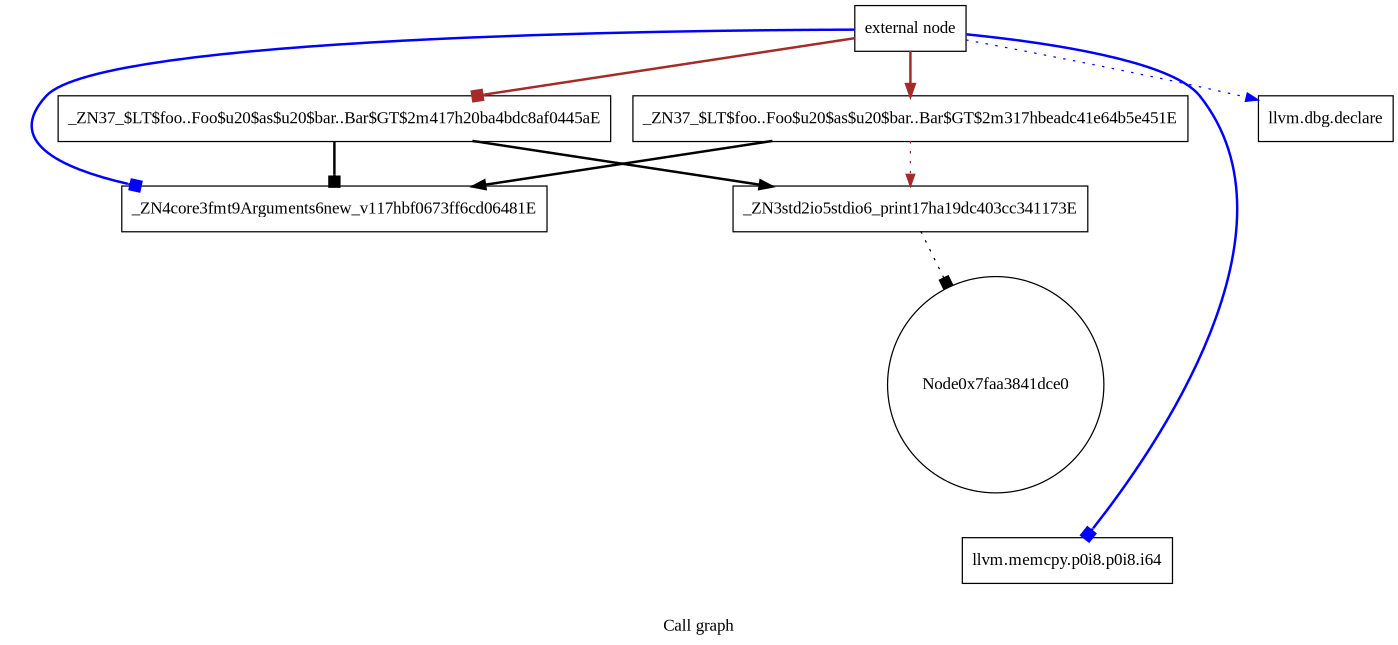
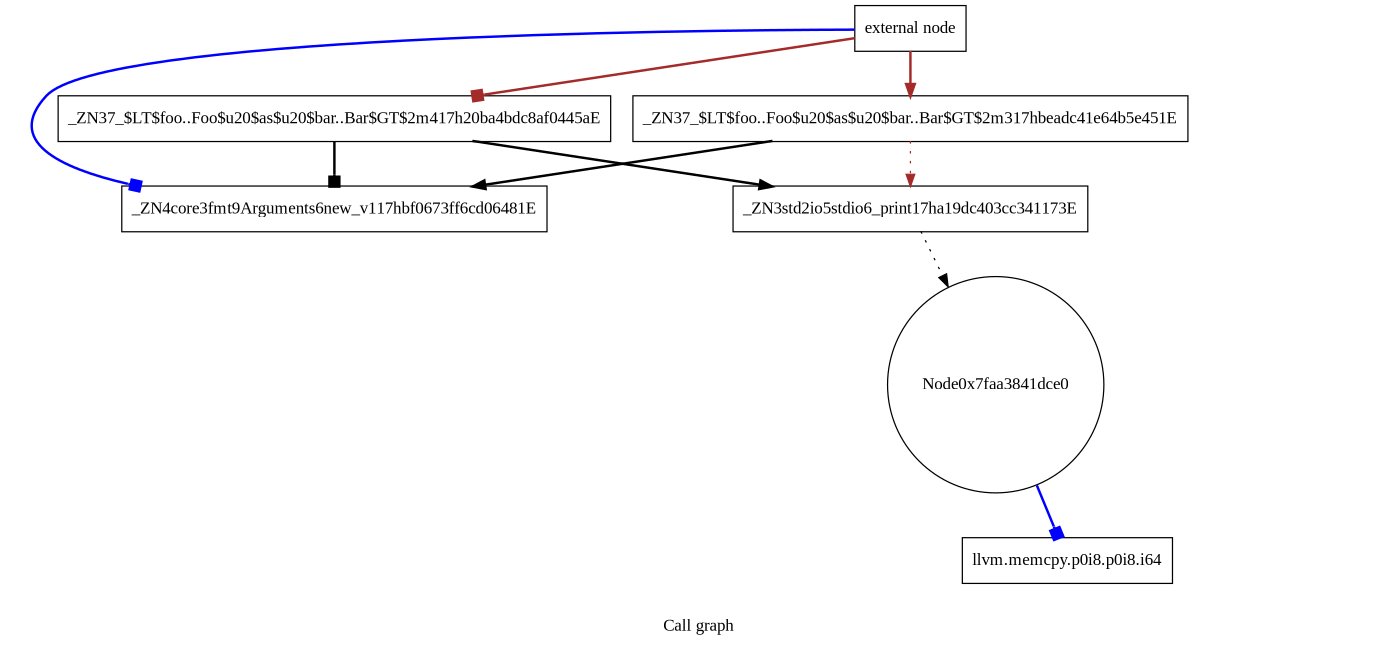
  digraph {
    fontname="Liberation Serif"
    label="Call graph"
    node [fontname="Liberation Serif" shape=record]
    edge [arrowhead=normal color=black fontname="Liberation Serif" style=bold]
    n1 [label="{external node}"]
    n2 [label="{_ZN37_$LT$foo..Foo$u20$as$u20$bar..Bar$GT$2m317hbeadc41e64b5e451E}"]
    n3 [label="{_ZN37_$LT$foo..Foo$u20$as$u20$bar..Bar$GT$2m417h20ba4bdc8af0445aE}"]
-   n4 [label="{llvm.dbg.declare}"]
    n5 [label="{llvm.memcpy.p0i8.p0i8.i64}"]
    n6 [label="{_ZN4core3fmt9Arguments6new_v117hbf0673ff6cd06481E}"]
    n7 [label="{_ZN3std2io5stdio6_print17ha19dc403cc341173E}"]
    n8 [label=Node0x7faa3841dce0 shape=circle]
    n1 -> n2 [color=brown]
    n1 -> n3 [arrowhead=box color=brown]
-   n1 -> n4 [color=blue style=dotted]
-   n1 -> n5 [arrowhead=box color=blue]
+   n8 -> n5 [arrowhead=box color=blue]
    n1 -> n6 [arrowhead=box color=blue]
    n2 -> n6
    n2 -> n7 [color=brown style=dotted]
    n3 -> n6 [arrowhead=box]
    n3 -> n7
-   n7 -> n8 [arrowhead=box style=dotted]
+   n7 -> n8 [style=dotted]
  }
